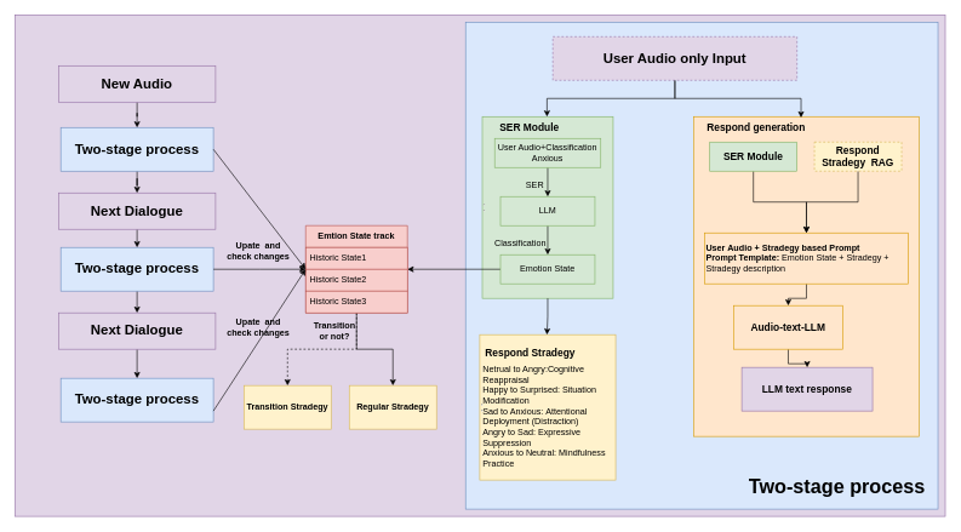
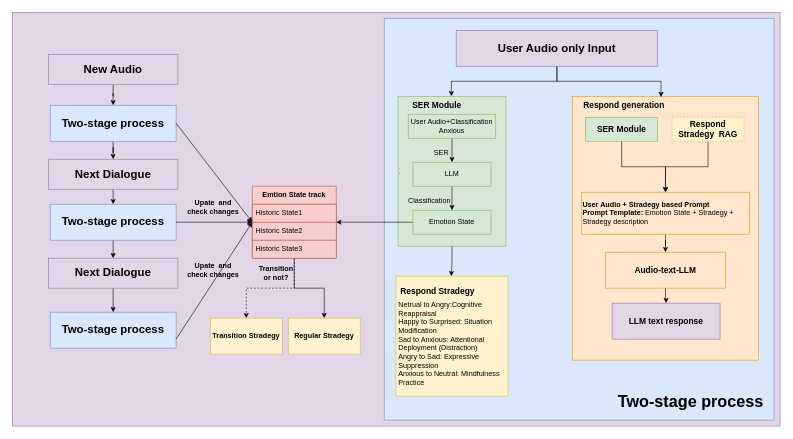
  <mxCell id="0" />
  <mxCell id="1" parent="0" />
  <mxCell id="2" value="" style="rounded=0;whiteSpace=wrap;html=1;fillColor=#e1d5e7;strokeColor=#9673a6;" vertex="1" parent="1"><mxGeometry x="20" y="20" width="1280" height="690" as="geometry" /></mxCell>
  <mxCell id="3" value="" style="rounded=0;whiteSpace=wrap;html=1;fillColor=#dae8fc;strokeColor=#6c8ebf;" vertex="1" parent="1"><mxGeometry x="640" y="30" width="650" height="670" as="geometry" /></mxCell>
  <mxCell id="4" value="&lt;hr&gt;&lt;hr&gt;" style="rounded=0;whiteSpace=wrap;html=1;fillColor=#d5e8d4;strokeColor=#82b366;align=left;" vertex="1" parent="1"><mxGeometry x="663" y="160" width="180" height="250" as="geometry" /></mxCell>
  <mxCell id="5" style="edgeStyle=orthogonalEdgeStyle;rounded=0;orthogonalLoop=1;jettySize=auto;html=1;entryX=0.5;entryY=0;entryDx=0;entryDy=0;" edge="1" parent="1" source="6" target="8"><mxGeometry relative="1" as="geometry" /></mxCell>
  <mxCell id="6" value="User Audio+Classification Anxious" style="rounded=0;whiteSpace=wrap;html=1;fillColor=#d5e8d4;strokeColor=#82b366;" vertex="1" parent="1"><mxGeometry x="680" y="190" width="146" height="40" as="geometry" /></mxCell>
  <mxCell id="7" style="edgeStyle=orthogonalEdgeStyle;rounded=0;orthogonalLoop=1;jettySize=auto;html=1;entryX=0.5;entryY=0;entryDx=0;entryDy=0;" edge="1" parent="1" source="8" target="11"><mxGeometry relative="1" as="geometry" /></mxCell>
  <mxCell id="8" value="LLM" style="rounded=0;whiteSpace=wrap;html=1;fillColor=#d5e8d4;strokeColor=#82b366;" vertex="1" parent="1"><mxGeometry x="688" y="270" width="130" height="40" as="geometry" /></mxCell>
  <mxCell id="9" value="SER" style="text;html=1;align=center;verticalAlign=middle;resizable=0;points=[];autosize=1;strokeColor=none;fillColor=none;" vertex="1" parent="1"><mxGeometry x="710" y="240" width="50" height="30" as="geometry" /></mxCell>
  <mxCell id="10" style="edgeStyle=orthogonalEdgeStyle;rounded=0;orthogonalLoop=1;jettySize=auto;html=1;exitX=0;exitY=0.5;exitDx=0;exitDy=0;entryX=1;entryY=0.5;entryDx=0;entryDy=0;" edge="1" parent="1" source="11" target="26"><mxGeometry relative="1" as="geometry"><mxPoint x="630" y="370" as="targetPoint" /></mxGeometry></mxCell>
  <mxCell id="11" value="Emotion State" style="rounded=0;whiteSpace=wrap;html=1;fillColor=#d5e8d4;strokeColor=#82b366;" vertex="1" parent="1"><mxGeometry x="688" y="350" width="130" height="40" as="geometry" /></mxCell>
  <mxCell id="12" value="Classification" style="text;html=1;align=center;verticalAlign=middle;resizable=0;points=[];autosize=1;strokeColor=none;fillColor=none;" vertex="1" parent="1"><mxGeometry x="670" y="320" width="90" height="30" as="geometry" /></mxCell>
  <mxCell id="13" value="&lt;b&gt;&lt;font style=&quot;font-size: 14px;&quot;&gt;SER Module&lt;/font&gt;&lt;/b&gt;" style="text;html=1;align=center;verticalAlign=middle;whiteSpace=wrap;rounded=0;" vertex="1" parent="1"><mxGeometry x="680" y="160" width="96" height="30" as="geometry" /></mxCell>
  <mxCell id="14" value="&lt;hr&gt;&lt;hr&gt;" style="rounded=0;whiteSpace=wrap;html=1;fillColor=#fff2cc;strokeColor=#d6b656;align=left;" vertex="1" parent="1"><mxGeometry x="659.5" y="460" width="187" height="200" as="geometry" /></mxCell>
  <mxCell id="15" value="&lt;span style=&quot;font-size: 14px;&quot;&gt;&lt;b&gt;Respond Stradegy&amp;nbsp;&amp;nbsp;&lt;/b&gt;&lt;/span&gt;" style="text;html=1;align=center;verticalAlign=middle;whiteSpace=wrap;rounded=0;" vertex="1" parent="1"><mxGeometry x="663" y="470" width="140" height="30" as="geometry" /></mxCell>
  <mxCell id="16" value="&lt;div style=&quot;text-align: left;&quot;&gt;&lt;span style=&quot;background-color: transparent; color: light-dark(rgb(0, 0, 0), rgb(255, 255, 255));&quot;&gt;Netrual to Angry:Cognitive Reappraisal&lt;/span&gt;&lt;/div&gt;&lt;div style=&quot;text-align: left;&quot;&gt;&lt;span style=&quot;background-color: transparent;&quot;&gt;Happy to Surprised:&amp;nbsp;&lt;/span&gt;&lt;span style=&quot;background-color: transparent; color: light-dark(rgb(0, 0, 0), rgb(255, 255, 255));&quot;&gt;Situation Modification&lt;/span&gt;&lt;/div&gt;&lt;div style=&quot;text-align: left;&quot;&gt;&lt;span style=&quot;background-color: transparent; text-align: center;&quot;&gt;Sad to Anxious:&amp;nbsp;&lt;/span&gt;&lt;span style=&quot;background-color: transparent; text-align: center;&quot;&gt;Attentional Deployment (Distraction)&lt;/span&gt;&lt;/div&gt;&lt;div style=&quot;text-align: left;&quot;&gt;&lt;span style=&quot;background-color: transparent; text-align: center;&quot;&gt;Angry to Sad:&amp;nbsp;&lt;/span&gt;&lt;span style=&quot;background-color: transparent; text-align: center;&quot;&gt;Expressive Suppression&lt;/span&gt;&lt;/div&gt;&lt;div style=&quot;text-align: left;&quot;&gt;&lt;span style=&quot;background-color: transparent; text-align: center;&quot;&gt;Anxious to Neutral:&amp;nbsp;&lt;/span&gt;&lt;span style=&quot;background-color: transparent; text-align: center;&quot;&gt;Mindfulness Practice&lt;/span&gt;&lt;/div&gt;&lt;div&gt;&lt;br&gt;&lt;/div&gt;" style="text;html=1;align=center;verticalAlign=middle;whiteSpace=wrap;rounded=0;" vertex="1" parent="1"><mxGeometry x="663" y="520" width="180" height="120" as="geometry" /></mxCell>
  <mxCell id="17" value="" style="rounded=0;whiteSpace=wrap;html=1;fillColor=#ffe6cc;strokeColor=#d79b00;" vertex="1" parent="1"><mxGeometry x="954" y="160" width="310" height="440" as="geometry" /></mxCell>
  <mxCell id="18" style="edgeStyle=orthogonalEdgeStyle;rounded=0;orthogonalLoop=1;jettySize=auto;html=1;entryX=0.75;entryY=0;entryDx=0;entryDy=0;" edge="1" parent="1" source="19" target="13"><mxGeometry relative="1" as="geometry" /></mxCell>
- <mxCell id="19" value="&lt;font style=&quot;font-size: 19px;&quot;&gt;&lt;b&gt;User Audio only Input&lt;/b&gt;&lt;/font&gt;" style="rounded=0;whiteSpace=wrap;html=1;fillColor=#e1d5e7;strokeColor=#9673a6;dashed=1;" vertex="1" parent="1"><mxGeometry x="760" y="50" width="336" height="60" as="geometry" /></mxCell>
+ <mxCell id="19" value="&lt;font style=&quot;font-size: 19px;&quot;&gt;&lt;b&gt;User Audio only Input&lt;/b&gt;&lt;/font&gt;" style="rounded=0;whiteSpace=wrap;html=1;fillColor=#e1d5e7;strokeColor=#9673a6;" vertex="1" parent="1"><mxGeometry x="760" y="50" width="336" height="60" as="geometry" /></mxCell>
  <mxCell id="20" style="edgeStyle=orthogonalEdgeStyle;rounded=0;orthogonalLoop=1;jettySize=auto;html=1;entryX=0.476;entryY=0.003;entryDx=0;entryDy=0;entryPerimeter=0;" edge="1" parent="1" source="19" target="17"><mxGeometry relative="1" as="geometry" /></mxCell>
  <mxCell id="21" style="edgeStyle=orthogonalEdgeStyle;rounded=0;orthogonalLoop=1;jettySize=auto;html=1;exitX=0.5;exitY=1;exitDx=0;exitDy=0;" edge="1" parent="1" source="4"><mxGeometry relative="1" as="geometry"><mxPoint x="752" y="460" as="targetPoint" /></mxGeometry></mxCell>
  <mxCell id="22" style="edgeStyle=orthogonalEdgeStyle;rounded=0;orthogonalLoop=1;jettySize=auto;html=1;entryX=0.5;entryY=0;entryDx=0;entryDy=0;" edge="1" parent="1" source="23" target="37"><mxGeometry relative="1" as="geometry" /></mxCell>
  <mxCell id="23" value="&lt;b&gt;User Audio + Stradegy based Prompt&lt;/b&gt;&lt;div&gt;&lt;b&gt;Prompt Template: &lt;/b&gt;Emotion State + Stradegy + Stradegy description&lt;/div&gt;" style="rounded=0;whiteSpace=wrap;html=1;fillColor=#ffe6cc;strokeColor=#d79b00;align=left;" vertex="1" parent="1"><mxGeometry x="969" y="320" width="280" height="70" as="geometry" /></mxCell>
  <mxCell id="24" style="edgeStyle=orthogonalEdgeStyle;rounded=0;orthogonalLoop=1;jettySize=auto;html=1;exitX=0.5;exitY=1;exitDx=0;exitDy=0;dashed=1;" edge="1" parent="1" source="26" target="45"><mxGeometry relative="1" as="geometry"><mxPoint x="300" y="490" as="targetPoint" /></mxGeometry></mxCell>
  <mxCell id="25" style="edgeStyle=orthogonalEdgeStyle;rounded=0;orthogonalLoop=1;jettySize=auto;html=1;exitX=0.5;exitY=1;exitDx=0;exitDy=0;entryX=0.5;entryY=0;entryDx=0;entryDy=0;" edge="1" parent="1" source="26" target="46"><mxGeometry relative="1" as="geometry" /></mxCell>
  <mxCell id="26" value="&lt;b&gt;Emtion State track&lt;/b&gt;" style="swimlane;fontStyle=0;childLayout=stackLayout;horizontal=1;startSize=30;horizontalStack=0;resizeParent=1;resizeParentMax=0;resizeLast=0;collapsible=1;marginBottom=0;whiteSpace=wrap;html=1;fillColor=#f8cecc;strokeColor=#b85450;" vertex="1" parent="1"><mxGeometry x="420" y="310" width="140" height="120" as="geometry" /></mxCell>
  <mxCell id="27" value="Historic State1" style="text;strokeColor=#b85450;fillColor=#f8cecc;align=left;verticalAlign=middle;spacingLeft=4;spacingRight=4;overflow=hidden;points=[[0,0.5],[1,0.5]];portConstraint=eastwest;rotatable=0;whiteSpace=wrap;html=1;" vertex="1" parent="26"><mxGeometry y="30" width="140" height="30" as="geometry" /></mxCell>
  <mxCell id="28" value="Historic State2" style="text;strokeColor=#b85450;fillColor=#f8cecc;align=left;verticalAlign=middle;spacingLeft=4;spacingRight=4;overflow=hidden;points=[[0,0.5],[1,0.5]];portConstraint=eastwest;rotatable=0;whiteSpace=wrap;html=1;" vertex="1" parent="26"><mxGeometry y="60" width="140" height="30" as="geometry" /></mxCell>
  <mxCell id="29" value="Historic State3" style="text;strokeColor=#b85450;fillColor=#f8cecc;align=left;verticalAlign=middle;spacingLeft=4;spacingRight=4;overflow=hidden;points=[[0,0.5],[1,0.5]];portConstraint=eastwest;rotatable=0;whiteSpace=wrap;html=1;" vertex="1" parent="26"><mxGeometry y="90" width="140" height="30" as="geometry" /></mxCell>
  <mxCell id="30" value="&lt;b&gt;&lt;font style=&quot;font-size: 14px;&quot;&gt;Respond generation&lt;/font&gt;&lt;/b&gt;" style="text;html=1;align=center;verticalAlign=middle;whiteSpace=wrap;rounded=0;" vertex="1" parent="1"><mxGeometry x="960" y="160" width="160" height="30" as="geometry" /></mxCell>
  <mxCell id="31" style="edgeStyle=orthogonalEdgeStyle;rounded=0;orthogonalLoop=1;jettySize=auto;html=1;exitX=0.5;exitY=1;exitDx=0;exitDy=0;" edge="1" parent="1" source="32" target="23"><mxGeometry relative="1" as="geometry" /></mxCell>
  <mxCell id="32" value="&lt;b&gt;&lt;font style=&quot;font-size: 14px;&quot;&gt;SER Module&lt;/font&gt;&lt;/b&gt;" style="rounded=0;whiteSpace=wrap;html=1;fillColor=#d5e8d4;strokeColor=#82b366;" vertex="1" parent="1"><mxGeometry x="976" y="195" width="120" height="40" as="geometry" /></mxCell>
  <mxCell id="33" style="edgeStyle=orthogonalEdgeStyle;rounded=0;orthogonalLoop=1;jettySize=auto;html=1;exitX=0.5;exitY=1;exitDx=0;exitDy=0;" edge="1" parent="1" source="34" target="23"><mxGeometry relative="1" as="geometry" /></mxCell>
  <mxCell id="34" value="&lt;b style=&quot;font-size: 14px;&quot;&gt;Respond Stradegy&amp;nbsp; RAG&lt;/b&gt;" style="rounded=0;whiteSpace=wrap;html=1;fillColor=#fff2cc;strokeColor=#d6b656;dashed=1;" vertex="1" parent="1"><mxGeometry x="1120" y="195" width="120" height="40" as="geometry" /></mxCell>
  <mxCell id="35" value="&lt;b&gt;&lt;font style=&quot;font-size: 14px;&quot;&gt;LLM text response&lt;/font&gt;&lt;/b&gt;" style="rounded=0;whiteSpace=wrap;html=1;fillColor=#e1d5e7;strokeColor=#9673a6;" vertex="1" parent="1"><mxGeometry x="1020" y="505" width="180" height="60" as="geometry" /></mxCell>
  <mxCell id="36" style="edgeStyle=orthogonalEdgeStyle;rounded=0;orthogonalLoop=1;jettySize=auto;html=1;entryX=0.5;entryY=0;entryDx=0;entryDy=0;" edge="1" parent="1" source="37" target="35"><mxGeometry relative="1" as="geometry" /></mxCell>
- <mxCell id="37" value="&lt;b&gt;&lt;font style=&quot;font-size: 14px;&quot;&gt;Audio-text-LLM&lt;/font&gt;&lt;/b&gt;" style="rounded=0;whiteSpace=wrap;html=1;fillColor=#ffe6cc;strokeColor=#d79b00;" vertex="1" parent="1"><mxGeometry x="1009" y="420" width="150" height="60" as="geometry" /></mxCell>
+ <mxCell id="37" value="&lt;b&gt;&lt;font style=&quot;font-size: 14px;&quot;&gt;Audio-text-LLM&lt;/font&gt;&lt;/b&gt;" style="rounded=0;whiteSpace=wrap;html=1;fillColor=#ffe6cc;strokeColor=#d79b00;" vertex="1" parent="1"><mxGeometry x="1009" y="420" width="200" height="60" as="geometry" /></mxCell>
  <mxCell id="38" value="&lt;b&gt;&lt;font style=&quot;font-size: 27px;&quot;&gt;Two-stage process&lt;/font&gt;&lt;/b&gt;" style="text;strokeColor=none;fillColor=none;align=left;verticalAlign=middle;spacingLeft=4;spacingRight=4;overflow=hidden;points=[[0,0.5],[1,0.5]];portConstraint=eastwest;rotatable=0;whiteSpace=wrap;html=1;" vertex="1" parent="1"><mxGeometry x="1024" y="640" width="276" height="60" as="geometry" /></mxCell>
  <mxCell id="39" style="edgeStyle=orthogonalEdgeStyle;rounded=0;orthogonalLoop=1;jettySize=auto;html=1;exitX=0.5;exitY=1;exitDx=0;exitDy=0;entryX=0.5;entryY=0;entryDx=0;entryDy=0;" edge="1" parent="1" source="40" target="42"><mxGeometry relative="1" as="geometry" /></mxCell>
  <mxCell id="40" value="&lt;b style=&quot;font-size: 19px;&quot;&gt;Next Dialogue&lt;/b&gt;" style="rounded=0;whiteSpace=wrap;html=1;fillColor=#e1d5e7;strokeColor=#9673a6;" vertex="1" parent="1"><mxGeometry x="80" y="265" width="216" height="50" as="geometry" /></mxCell>
  <mxCell id="41" style="edgeStyle=orthogonalEdgeStyle;rounded=0;orthogonalLoop=1;jettySize=auto;html=1;exitX=0.5;exitY=1;exitDx=0;exitDy=0;entryX=0.5;entryY=0;entryDx=0;entryDy=0;" edge="1" parent="1" source="42" target="49"><mxGeometry relative="1" as="geometry" /></mxCell>
  <mxCell id="42" value="&lt;b style=&quot;text-align: left;&quot;&gt;&lt;font style=&quot;font-size: 19px;&quot;&gt;Two-stage process&lt;/font&gt;&lt;/b&gt;" style="rounded=0;whiteSpace=wrap;html=1;fillColor=#dae8fc;strokeColor=#6c8ebf;" vertex="1" parent="1"><mxGeometry x="83" y="340" width="210" height="60" as="geometry" /></mxCell>
  <mxCell id="43" style="edgeStyle=orthogonalEdgeStyle;rounded=0;orthogonalLoop=1;jettySize=auto;html=1;exitX=1;exitY=0.5;exitDx=0;exitDy=0;" edge="1" parent="1" source="42"><mxGeometry relative="1" as="geometry"><mxPoint x="420" y="370" as="targetPoint" /></mxGeometry></mxCell>
  <mxCell id="44" value="&lt;b&gt;Upate&amp;nbsp; and check changes&lt;/b&gt;" style="text;html=1;align=center;verticalAlign=middle;whiteSpace=wrap;rounded=0;" vertex="1" parent="1"><mxGeometry x="310" y="330" width="90" height="30" as="geometry" /></mxCell>
- <mxCell id="45" value="&lt;b&gt;Transition Stradegy&lt;/b&gt;" style="rounded=0;whiteSpace=wrap;html=1;fillColor=#fff2cc;strokeColor=#d6b656;" vertex="1" parent="1"><mxGeometry x="335" y="530" width="120" height="60" as="geometry" /></mxCell>
+ <mxCell id="45" value="&lt;b&gt;Transition Stradegy&lt;/b&gt;" style="rounded=0;whiteSpace=wrap;html=1;fillColor=#fff2cc;strokeColor=#d6b656;" vertex="1" parent="1"><mxGeometry x="350" y="530" width="120" height="60" as="geometry" /></mxCell>
  <mxCell id="46" value="&lt;b&gt;Regular Stradegy&lt;/b&gt;" style="rounded=0;whiteSpace=wrap;html=1;fillColor=#fff2cc;strokeColor=#d6b656;" vertex="1" parent="1"><mxGeometry x="480" y="530" width="120" height="60" as="geometry" /></mxCell>
  <mxCell id="47" value="&lt;b&gt;Transition or not?&lt;/b&gt;" style="text;html=1;align=center;verticalAlign=middle;whiteSpace=wrap;rounded=0;" vertex="1" parent="1"><mxGeometry x="430" y="440" width="60" height="30" as="geometry" /></mxCell>
  <mxCell id="48" style="edgeStyle=orthogonalEdgeStyle;rounded=0;orthogonalLoop=1;jettySize=auto;html=1;entryX=0.5;entryY=0;entryDx=0;entryDy=0;" edge="1" parent="1" source="49" target="50"><mxGeometry relative="1" as="geometry" /></mxCell>
  <mxCell id="49" value="&lt;font style=&quot;font-size: 19px;&quot;&gt;&lt;b&gt;Next Dialogue&lt;/b&gt;&lt;/font&gt;" style="rounded=0;whiteSpace=wrap;html=1;fillColor=#e1d5e7;strokeColor=#9673a6;" vertex="1" parent="1"><mxGeometry x="80" y="430" width="216" height="50" as="geometry" /></mxCell>
  <mxCell id="50" value="&lt;b style=&quot;text-align: left;&quot;&gt;&lt;font style=&quot;font-size: 19px;&quot;&gt;Two-stage process&lt;/font&gt;&lt;/b&gt;" style="rounded=0;whiteSpace=wrap;html=1;fillColor=#dae8fc;strokeColor=#6c8ebf;" vertex="1" parent="1"><mxGeometry x="83" y="520" width="210" height="60" as="geometry" /></mxCell>
  <mxCell id="51" value="" style="endArrow=classic;html=1;rounded=0;exitX=1;exitY=0.75;exitDx=0;exitDy=0;" edge="1" parent="1" source="50"><mxGeometry width="50" height="50" relative="1" as="geometry"><mxPoint x="390" y="420" as="sourcePoint" /><mxPoint x="420" y="370" as="targetPoint" /></mxGeometry></mxCell>
  <mxCell id="52" value="&lt;b&gt;Upate&amp;nbsp; and check changes&lt;/b&gt;" style="text;html=1;align=center;verticalAlign=middle;whiteSpace=wrap;rounded=0;" vertex="1" parent="1"><mxGeometry x="310" y="435" width="90" height="30" as="geometry" /></mxCell>
  <mxCell id="53" style="edgeStyle=orthogonalEdgeStyle;rounded=0;orthogonalLoop=1;jettySize=auto;html=1;" edge="1" parent="1" source="54" target="56"><mxGeometry relative="1" as="geometry" /></mxCell>
  <mxCell id="54" value="&lt;font style=&quot;font-size: 19px;&quot;&gt;&lt;b&gt;New Audio&lt;/b&gt;&lt;/font&gt;" style="rounded=0;whiteSpace=wrap;html=1;fillColor=#e1d5e7;strokeColor=#9673a6;" vertex="1" parent="1"><mxGeometry x="80" y="90" width="216" height="50" as="geometry" /></mxCell>
  <mxCell id="55" style="edgeStyle=orthogonalEdgeStyle;rounded=0;orthogonalLoop=1;jettySize=auto;html=1;" edge="1" parent="1" source="56" target="40"><mxGeometry relative="1" as="geometry" /></mxCell>
  <mxCell id="56" value="&lt;b style=&quot;text-align: left;&quot;&gt;&lt;font style=&quot;font-size: 19px;&quot;&gt;Two-stage process&lt;/font&gt;&lt;/b&gt;" style="rounded=0;whiteSpace=wrap;html=1;fillColor=#dae8fc;strokeColor=#6c8ebf;" vertex="1" parent="1"><mxGeometry x="83" y="175" width="210" height="60" as="geometry" /></mxCell>
  <mxCell id="57" value="" style="endArrow=classic;html=1;rounded=0;exitX=1;exitY=0.5;exitDx=0;exitDy=0;entryX=0;entryY=0.5;entryDx=0;entryDy=0;" edge="1" parent="1" source="56" target="26"><mxGeometry width="50" height="50" relative="1" as="geometry"><mxPoint x="490" y="380" as="sourcePoint" /><mxPoint y="330" as="targetPoint" x="540" /></mxGeometry></mxCell>
